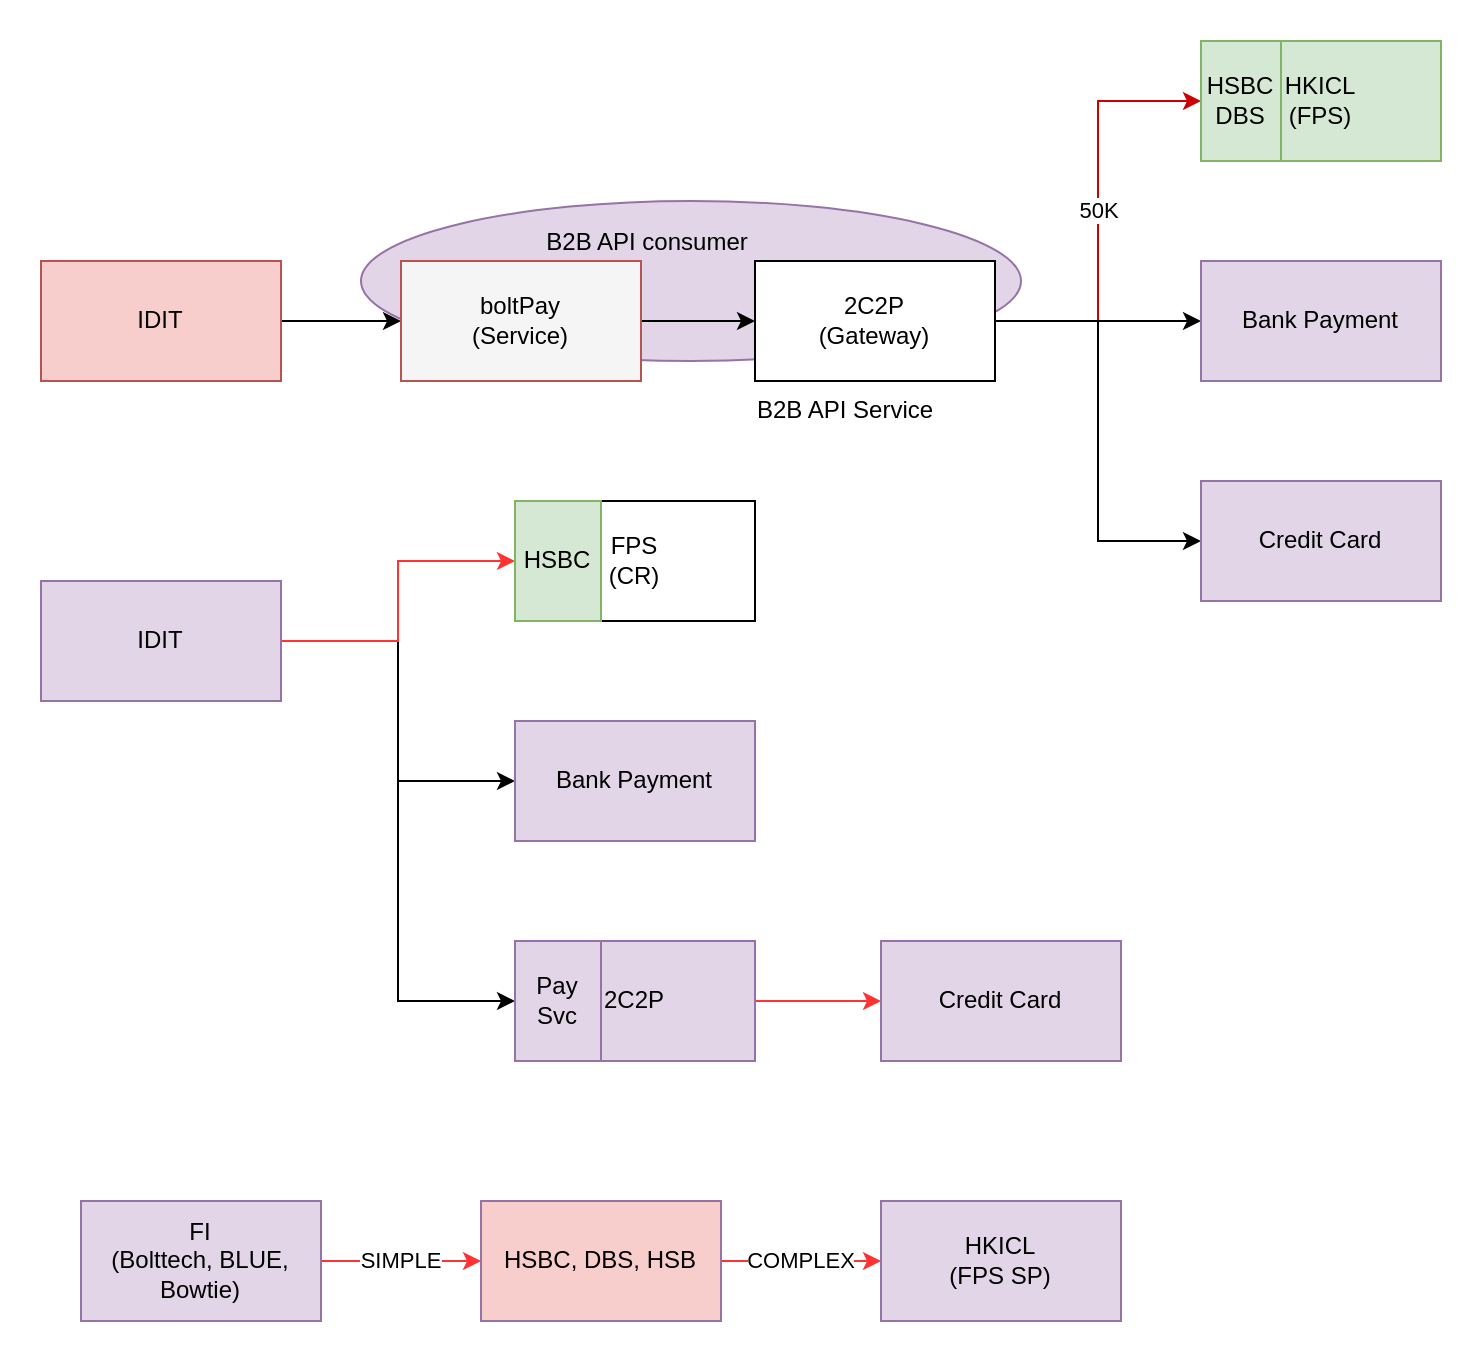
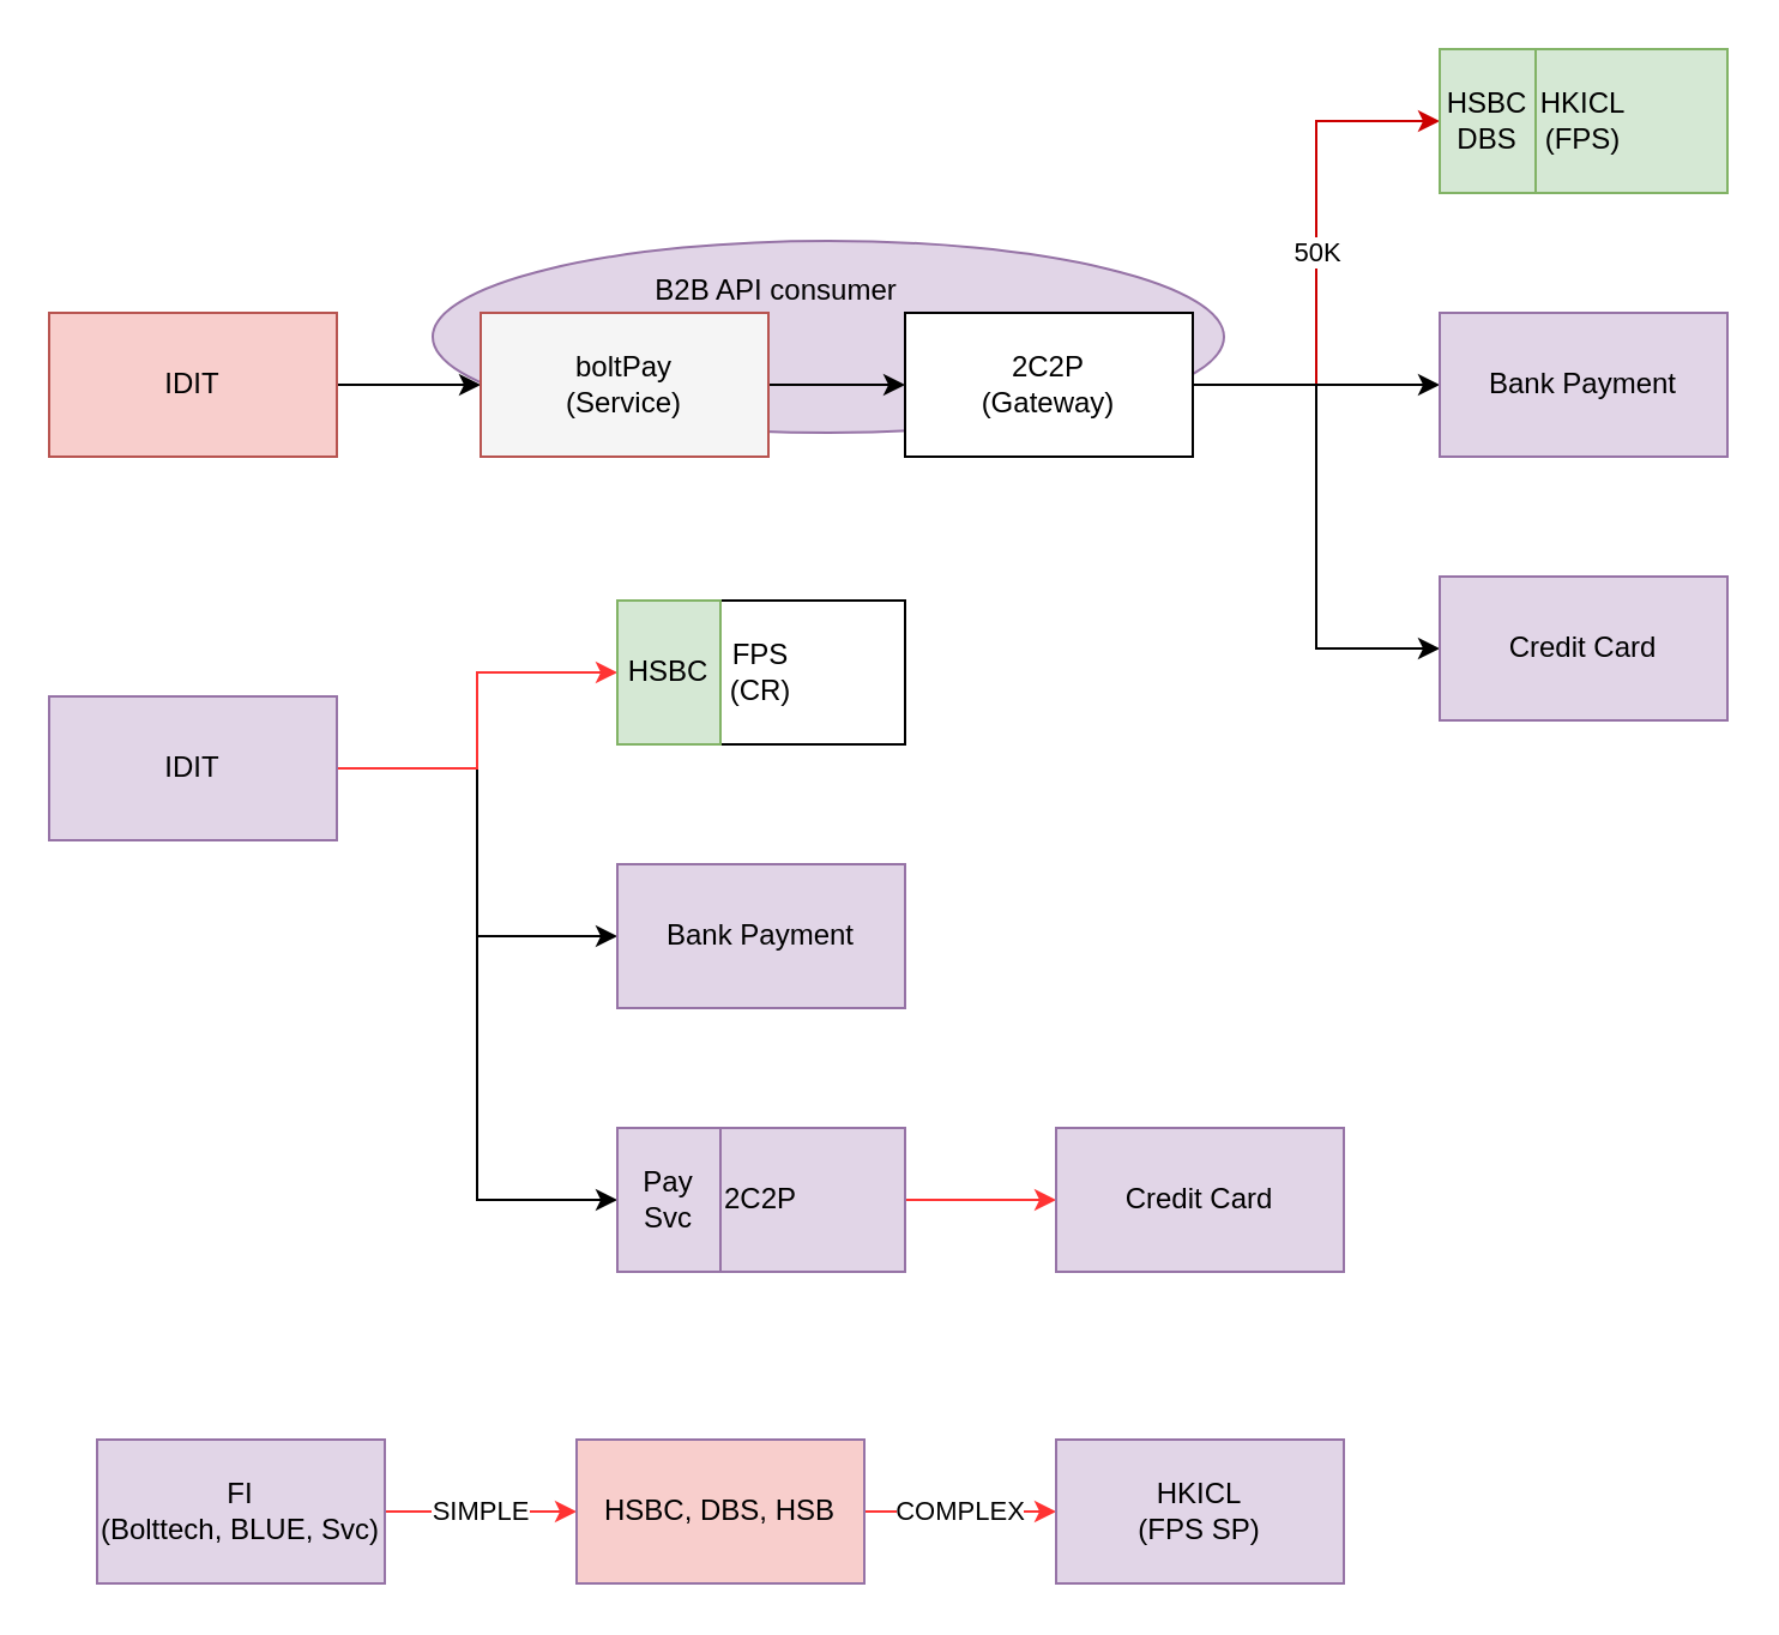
  <mxCell id="0" />
  <mxCell id="1" parent="0" />
  <mxCell id="2" value="" style="ellipse;whiteSpace=wrap;html=1;fillColor=#e1d5e7;strokeColor=#9673a6;" vertex="1" parent="1"><mxGeometry x="180" y="100" width="330" height="80" as="geometry" /></mxCell>
  <mxCell id="3" style="edgeStyle=orthogonalEdgeStyle;rounded=0;orthogonalLoop=1;jettySize=auto;html=1;exitX=1;exitY=0.5;exitDx=0;exitDy=0;entryX=0;entryY=0.5;entryDx=0;entryDy=0;" edge="1" parent="1" source="4" target="6"><mxGeometry relative="1" as="geometry" /></mxCell>
  <mxCell id="4" value="IDIT" style="rounded=0;whiteSpace=wrap;html=1;fillColor=#f8cecc;strokeColor=#b85450;" vertex="1" parent="1"><mxGeometry x="20" y="130" width="120" height="60" as="geometry" /></mxCell>
  <mxCell id="5" style="edgeStyle=orthogonalEdgeStyle;rounded=0;orthogonalLoop=1;jettySize=auto;html=1;exitX=1;exitY=0.5;exitDx=0;exitDy=0;entryX=0;entryY=0.5;entryDx=0;entryDy=0;" edge="1" parent="1" source="6" target="10"><mxGeometry relative="1" as="geometry" /></mxCell>
  <mxCell id="6" value="boltPay&lt;br&gt;(Service)" style="rounded=0;whiteSpace=wrap;html=1;fillColor=#f5f5f5;strokeColor=#b85450;" vertex="1" parent="1"><mxGeometry x="200" y="130" width="120" height="60" as="geometry" /></mxCell>
  <mxCell id="7" style="edgeStyle=orthogonalEdgeStyle;rounded=0;orthogonalLoop=1;jettySize=auto;html=1;exitX=1;exitY=0.5;exitDx=0;exitDy=0;entryX=0;entryY=0.5;entryDx=0;entryDy=0;" edge="1" parent="1" source="10" target="11"><mxGeometry relative="1" as="geometry" /></mxCell>
  <mxCell id="8" value="50K" style="edgeStyle=orthogonalEdgeStyle;rounded=0;orthogonalLoop=1;jettySize=auto;html=1;exitX=1;exitY=0.5;exitDx=0;exitDy=0;entryX=0;entryY=0.5;entryDx=0;entryDy=0;strokeColor=#CC0000;" edge="1" parent="1" source="10" target="13"><mxGeometry relative="1" as="geometry" /></mxCell>
  <mxCell id="9" style="edgeStyle=orthogonalEdgeStyle;rounded=0;orthogonalLoop=1;jettySize=auto;html=1;exitX=1;exitY=0.5;exitDx=0;exitDy=0;entryX=0;entryY=0.5;entryDx=0;entryDy=0;" edge="1" parent="1" source="10" target="12"><mxGeometry relative="1" as="geometry" /></mxCell>
  <mxCell id="10" value="2C2P&lt;br&gt;(Gateway)" style="rounded=0;whiteSpace=wrap;html=1;" vertex="1" parent="1"><mxGeometry x="377" y="130" width="120" height="60" as="geometry" /></mxCell>
  <mxCell id="11" value="Bank Payment" style="rounded=0;whiteSpace=wrap;html=1;fillColor=#e1d5e7;strokeColor=#9673a6;" vertex="1" parent="1"><mxGeometry x="600" y="130" width="120" height="60" as="geometry" /></mxCell>
  <mxCell id="12" value="Credit Card" style="rounded=0;whiteSpace=wrap;html=1;fillColor=#e1d5e7;strokeColor=#9673a6;" vertex="1" parent="1"><mxGeometry x="600" y="240" width="120" height="60" as="geometry" /></mxCell>
  <mxCell id="13" value="HKICL&lt;br&gt;(FPS)" style="rounded=0;whiteSpace=wrap;html=1;fillColor=#d5e8d4;strokeColor=#82b366;" vertex="1" parent="1"><mxGeometry x="600" y="20" width="120" height="60" as="geometry" /></mxCell>
  <mxCell id="14" style="edgeStyle=orthogonalEdgeStyle;rounded=0;orthogonalLoop=1;jettySize=auto;html=1;exitX=1;exitY=0.5;exitDx=0;exitDy=0;entryX=0;entryY=0.5;entryDx=0;entryDy=0;" edge="1" parent="1" source="17" target="18"><mxGeometry relative="1" as="geometry" /></mxCell>
  <mxCell id="15" style="edgeStyle=orthogonalEdgeStyle;rounded=0;orthogonalLoop=1;jettySize=auto;html=1;exitX=1;exitY=0.5;exitDx=0;exitDy=0;entryX=0;entryY=0.5;entryDx=0;entryDy=0;" edge="1" parent="1" source="17" target="20"><mxGeometry relative="1" as="geometry" /></mxCell>
  <mxCell id="16" style="edgeStyle=orthogonalEdgeStyle;rounded=0;orthogonalLoop=1;jettySize=auto;html=1;exitX=1;exitY=0.5;exitDx=0;exitDy=0;entryX=0;entryY=0.5;entryDx=0;entryDy=0;strokeColor=#FF3333;" edge="1" parent="1" source="17" target="21"><mxGeometry relative="1" as="geometry" /></mxCell>
  <mxCell id="17" value="IDIT" style="rounded=0;whiteSpace=wrap;html=1;" vertex="1" parent="1"><mxGeometry x="20" y="290" width="120" height="60" as="geometry" /></mxCell>
  <mxCell id="18" value="Bank Payment" style="rounded=0;whiteSpace=wrap;html=1;fillColor=#e1d5e7;strokeColor=#9673a6;" vertex="1" parent="1"><mxGeometry x="257" y="360" width="120" height="60" as="geometry" /></mxCell>
  <mxCell id="19" style="edgeStyle=orthogonalEdgeStyle;rounded=0;orthogonalLoop=1;jettySize=auto;html=1;exitX=1;exitY=0.5;exitDx=0;exitDy=0;strokeColor=#FF3333;" edge="1" parent="1" source="20" target="22"><mxGeometry relative="1" as="geometry" /></mxCell>
  <mxCell id="20" value="Payment Gateway" style="rounded=0;whiteSpace=wrap;html=1;" vertex="1" parent="1"><mxGeometry x="257" y="470" width="120" height="60" as="geometry" /></mxCell>
  <mxCell id="21" value="FPS&lt;br&gt;(CR)" style="rounded=0;whiteSpace=wrap;html=1;" vertex="1" parent="1"><mxGeometry x="257" y="250" width="120" height="60" as="geometry" /></mxCell>
  <mxCell id="22" value="Credit Card" style="rounded=0;whiteSpace=wrap;html=1;fillColor=#e1d5e7;strokeColor=#9673a6;" vertex="1" parent="1"><mxGeometry x="440" y="470" width="120" height="60" as="geometry" /></mxCell>
  <mxCell id="23" value="IDIT" style="rounded=0;whiteSpace=wrap;html=1;" vertex="1" parent="1"><mxGeometry x="20" y="290" width="120" height="60" as="geometry" /></mxCell>
  <mxCell id="24" value="Payment Gateway" style="rounded=0;whiteSpace=wrap;html=1;" vertex="1" parent="1"><mxGeometry x="257" y="470" width="120" height="60" as="geometry" /></mxCell>
  <mxCell id="25" value="IDIT" style="rounded=0;whiteSpace=wrap;html=1;fillColor=#e1d5e7;strokeColor=#9673a6;" vertex="1" parent="1"><mxGeometry x="20" y="290" width="120" height="60" as="geometry" /></mxCell>
  <mxCell id="26" value="2C2P" style="rounded=0;whiteSpace=wrap;html=1;fillColor=#e1d5e7;strokeColor=#9673a6;" vertex="1" parent="1"><mxGeometry x="257" y="470" width="120" height="60" as="geometry" /></mxCell>
  <mxCell id="27" value="Pay Svc" style="rounded=0;whiteSpace=wrap;html=1;fillColor=#e1d5e7;strokeColor=#9673a6;" vertex="1" parent="1"><mxGeometry x="257" y="470" width="43" height="60" as="geometry" /></mxCell>
  <mxCell id="28" value="HSBC&lt;br&gt;DBS" style="rounded=0;whiteSpace=wrap;html=1;fillColor=#d5e8d4;strokeColor=#82b366;" vertex="1" parent="1"><mxGeometry x="600" y="20" width="40" height="60" as="geometry" /></mxCell>
  <mxCell id="29" value="SIMPLE" style="edgeStyle=orthogonalEdgeStyle;rounded=0;orthogonalLoop=1;jettySize=auto;html=1;exitX=1;exitY=0.5;exitDx=0;exitDy=0;entryX=0;entryY=0.5;entryDx=0;entryDy=0;strokeColor=#FF3333;" edge="1" parent="1" source="30" target="32"><mxGeometry relative="1" as="geometry" /></mxCell>
- <mxCell id="30" value="FI&lt;br&gt;(Bolttech, BLUE, Bowtie)" style="rounded=0;whiteSpace=wrap;html=1;fillColor=#e1d5e7;strokeColor=#9673a6;" vertex="1" parent="1"><mxGeometry x="40" y="600" width="120" height="60" as="geometry" /></mxCell>
+ <mxCell id="30" value="FI&lt;br&gt;(Bolttech, BLUE, Svc)" style="rounded=0;whiteSpace=wrap;html=1;fillColor=#e1d5e7;strokeColor=#9673a6;" vertex="1" parent="1"><mxGeometry x="40" y="600" width="120" height="60" as="geometry" /></mxCell>
  <mxCell id="31" value="COMPLEX" style="edgeStyle=orthogonalEdgeStyle;rounded=0;orthogonalLoop=1;jettySize=auto;html=1;exitX=1;exitY=0.5;exitDx=0;exitDy=0;entryX=0;entryY=0.5;entryDx=0;entryDy=0;strokeColor=#FF3333;" edge="1" parent="1" source="32" target="33"><mxGeometry relative="1" as="geometry" /></mxCell>
  <mxCell id="32" value="HSBC, DBS, HSB" style="rounded=0;whiteSpace=wrap;html=1;fillColor=#f8cecc;strokeColor=#9673a6;" vertex="1" parent="1"><mxGeometry x="240" y="600" width="120" height="60" as="geometry" /></mxCell>
  <mxCell id="33" value="HKICL&lt;br&gt;(FPS SP)" style="rounded=0;whiteSpace=wrap;html=1;fillColor=#e1d5e7;strokeColor=#9673a6;" vertex="1" parent="1"><mxGeometry x="440" y="600" width="120" height="60" as="geometry" /></mxCell>
- <mxCell id="34" value="B2B API Service" style="text;html=1;align=center;verticalAlign=middle;resizable=0;points=[];autosize=1;strokeColor=none;fillColor=none;" vertex="1" parent="1"><mxGeometry x="367" y="190" width="110" height="30" as="geometry" /></mxCell>
  <mxCell id="35" value="B2B API consumer" style="text;html=1;align=center;verticalAlign=middle;resizable=0;points=[];autosize=1;strokeColor=none;fillColor=none;" vertex="1" parent="1"><mxGeometry x="263" y="106" width="120" height="30" as="geometry" /></mxCell>
  <mxCell id="36" value="HSBC&lt;br&gt;" style="rounded=0;whiteSpace=wrap;html=1;fillColor=#d5e8d4;strokeColor=#82b366;" vertex="1" parent="1"><mxGeometry x="257" y="250" width="43" height="60" as="geometry" /></mxCell>
  <mxCell id="37" value="HSBC&lt;br&gt;DBS" style="rounded=0;whiteSpace=wrap;html=1;fillColor=#d5e8d4;strokeColor=#82b366;" vertex="1" parent="1"><mxGeometry x="600" y="20" width="40" height="60" as="geometry" /></mxCell>
